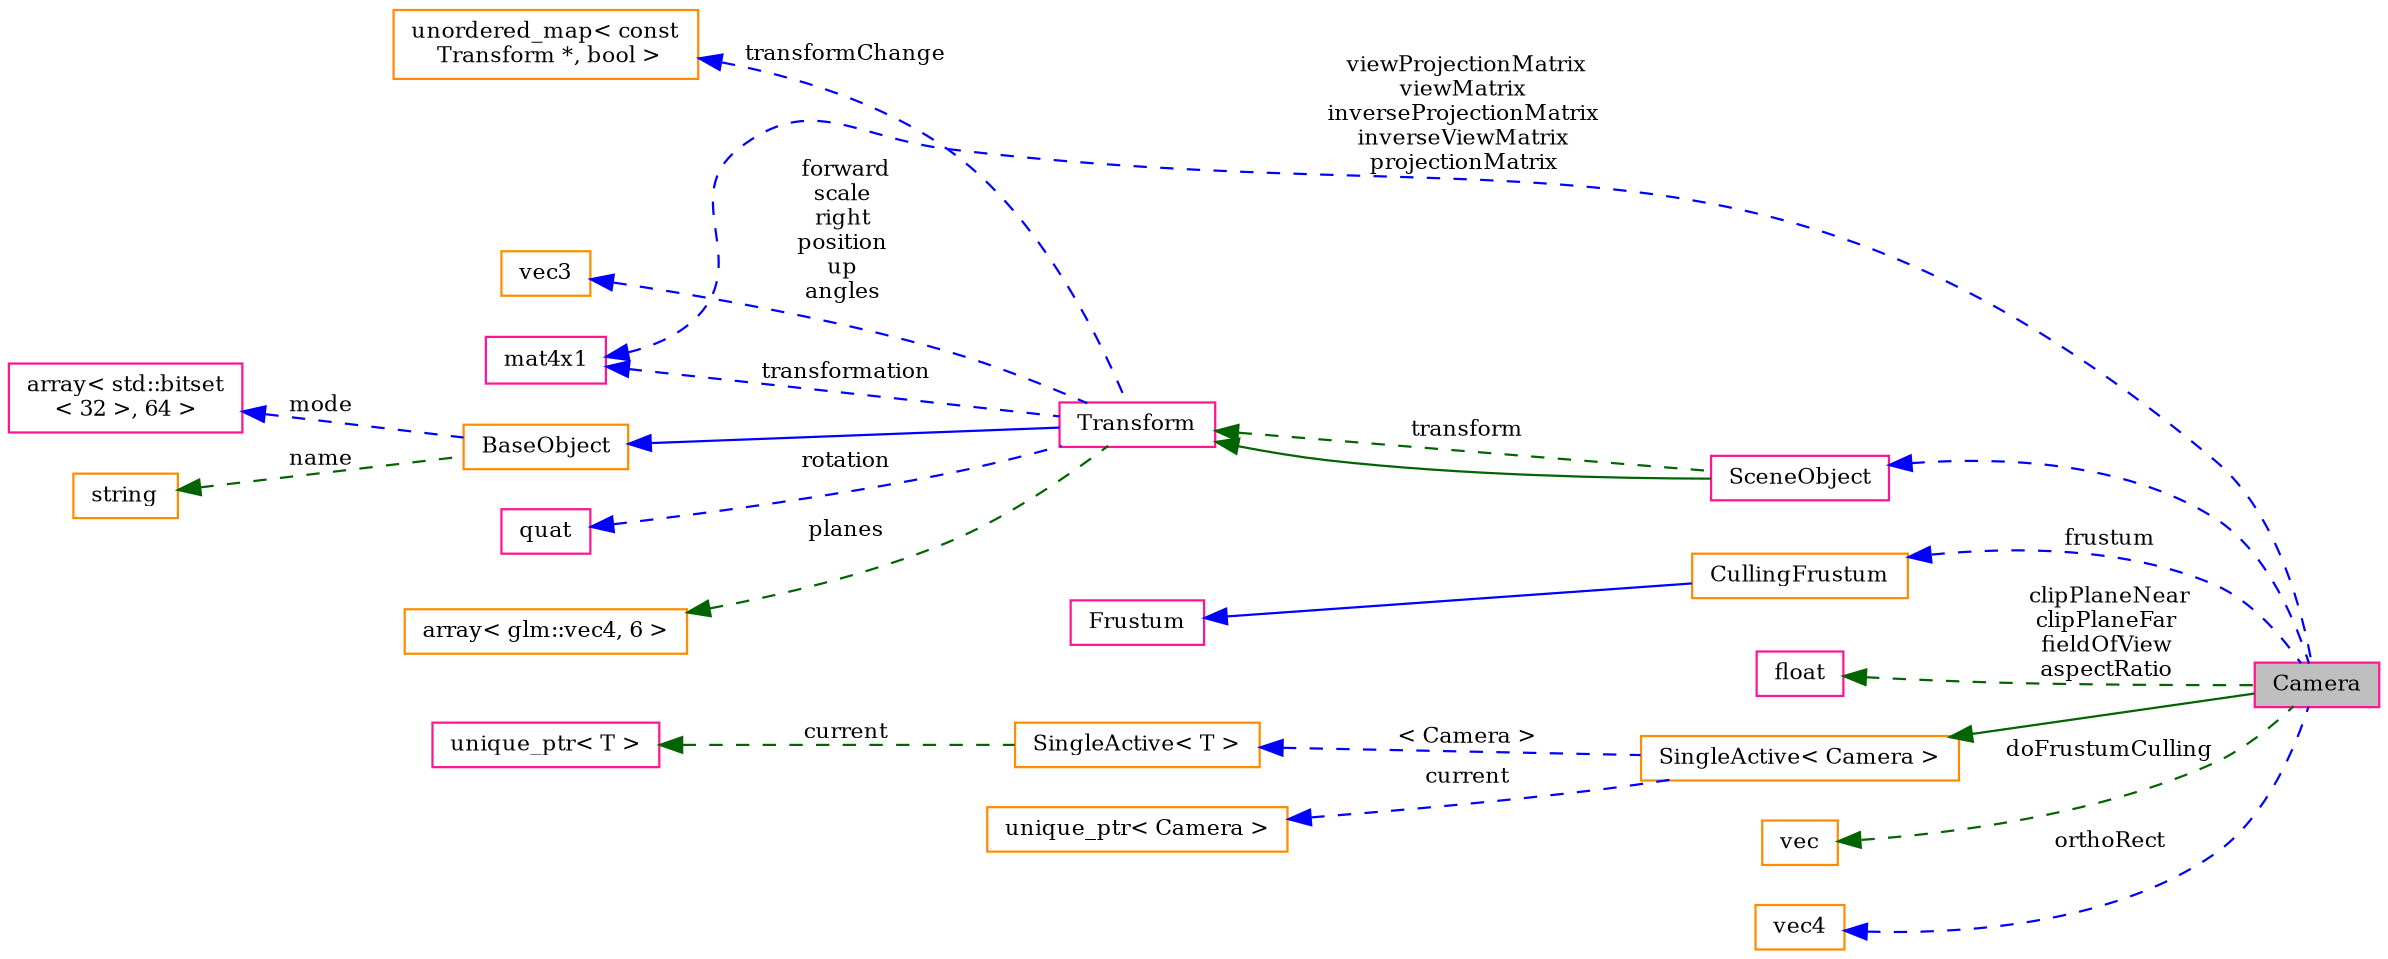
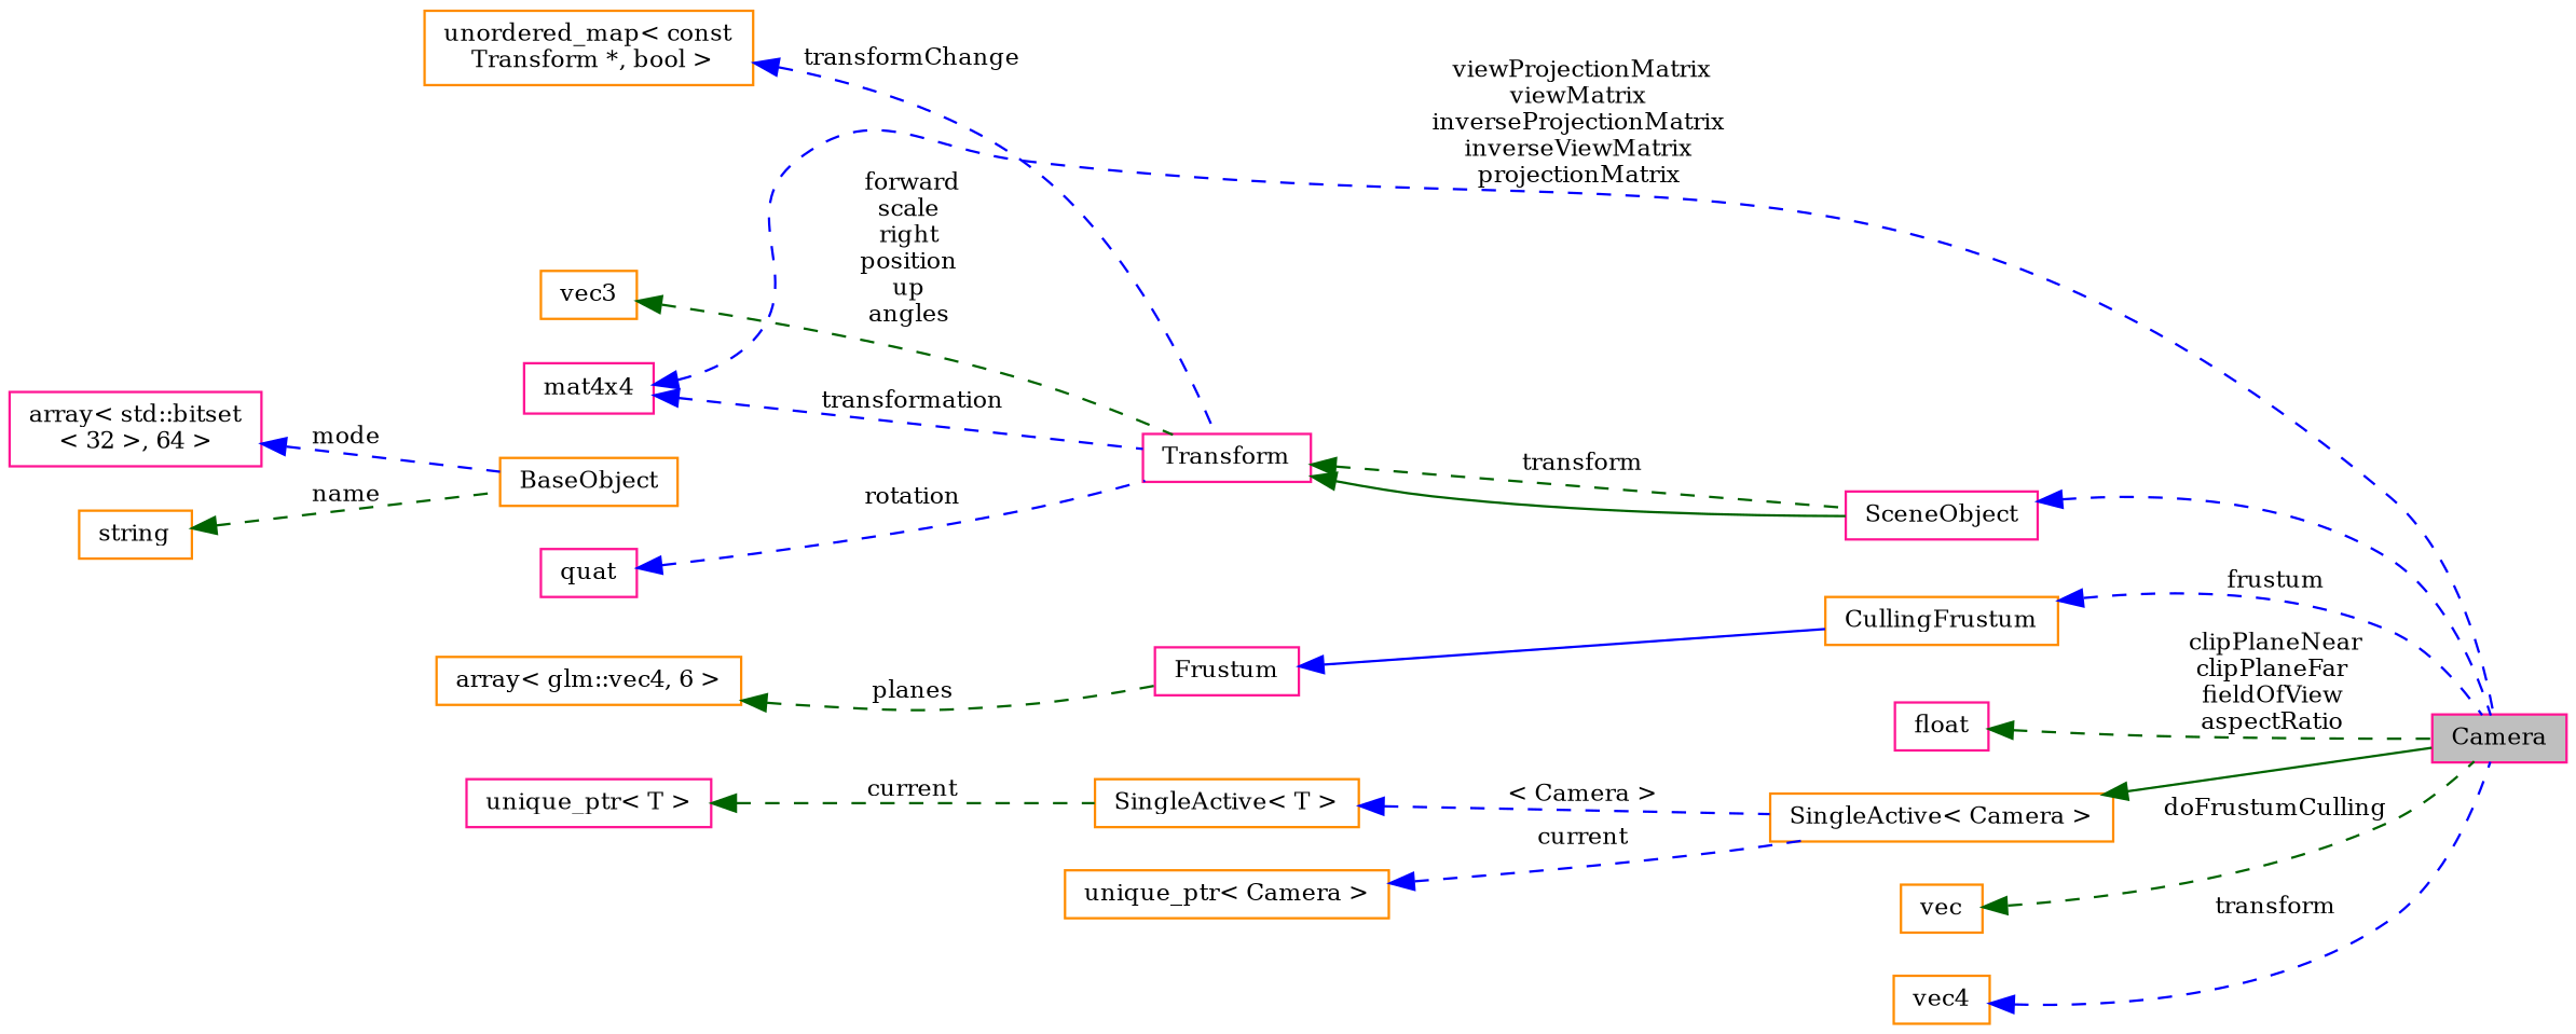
  digraph {
    fontname="DejaVu Serif"
    rankdir=LR
    node [color=darkorange fillcolor=white fontname="DejaVu Serif" fontsize=10 shape=record style=filled]
    edge [color=blue dir=back fontname="DejaVu Serif" fontsize=10 labelfontname=Helvetica labelfontsize=10 style=dashed]
    n1 [color=deeppink fillcolor=grey75 fontcolor=black height=0.2 label=Camera width=0.4]
    n2 [color=deeppink height=0.2 label=SceneObject width=0.4]
    n3 [color=deeppink height=0.2 label=Transform width=0.4]
    n4 [height=0.2 label=BaseObject width=0.4]
    n5 [color=deeppink height=0.2 label="array\< std::bitset\l\< 32 \>, 64 \>" width=0.4]
    n6 [height=0.2 label=string width=0.4]
    n7 [color=deeppink height=0.2 label=quat width=0.4]
-   n8 [color=deeppink height=0.2 label=mat4x1 width=0.4]
+   n8 [color=deeppink height=0.2 label=mat4x4 width=0.4]
    n9 [height=0.2 label="unordered_map\< const\l Transform *, bool \>" width=0.4]
    n10 [height=0.2 label=vec3 width=0.4]
    n11 [height=0.2 label="SingleActive\< Camera \>" width=0.4]
    n12 [height=0.2 label="unique_ptr\< Camera \>" width=0.4]
    n13 [height=0.2 label="SingleActive\< T \>" width=0.4]
    n14 [color=deeppink height=0.2 label="unique_ptr\< T \>" width=0.4]
    n15 [color=deeppink height=0.2 label=float width=0.4]
    n16 [height=0.2 label=CullingFrustum width=0.4]
    n17 [color=deeppink height=0.2 label=Frustum width=0.4]
    n18 [height=0.2 label="array\< glm::vec4, 6 \>" width=0.4]
    n19 [height=0.2 label=vec width=0.4]
    n20 [height=0.2 label=vec4 width=0.4]
    n2 -> n1
    n3 -> n2 [color=darkgreen style=solid]
    n3 -> n2 [color=darkgreen label=" transform"]
-   n4 -> n3 [style=solid]
    n5 -> n4 [label=" mode"]
    n6 -> n4 [color=darkgreen label=" name"]
    n7 -> n3 [label=" rotation"]
    n8 -> n1 [label=" viewProjectionMatrix\nviewMatrix\ninverseProjectionMatrix\ninverseViewMatrix\nprojectionMatrix"]
    n8 -> n3 [label=" transformation"]
    n9 -> n3 [label=" transformChange"]
-   n10 -> n3 [label=" forward\nscale\nright\nposition\nup\nangles"]
+   n10 -> n3 [color=darkgreen label=" forward\nscale\nright\nposition\nup\nangles"]
    n11 -> n1 [color=darkgreen style=solid]
    n12 -> n11 [label=" current"]
    n13 -> n11 [label=" \< Camera \>"]
    n14 -> n13 [color=darkgreen label=" current"]
    n15 -> n1 [color=darkgreen label=" clipPlaneNear\nclipPlaneFar\nfieldOfView\naspectRatio"]
    n16 -> n1 [label=" frustum"]
    n17 -> n16 [style=solid]
-   n18 -> n3 [color=darkgreen label=" planes"]
+   n18 -> n17 [color=darkgreen label=" planes"]
    n19 -> n1 [color=darkgreen label=" doFrustumCulling"]
-   n20 -> n1 [label=" orthoRect"]
+   n20 -> n1 [label=" transform"]
  }
